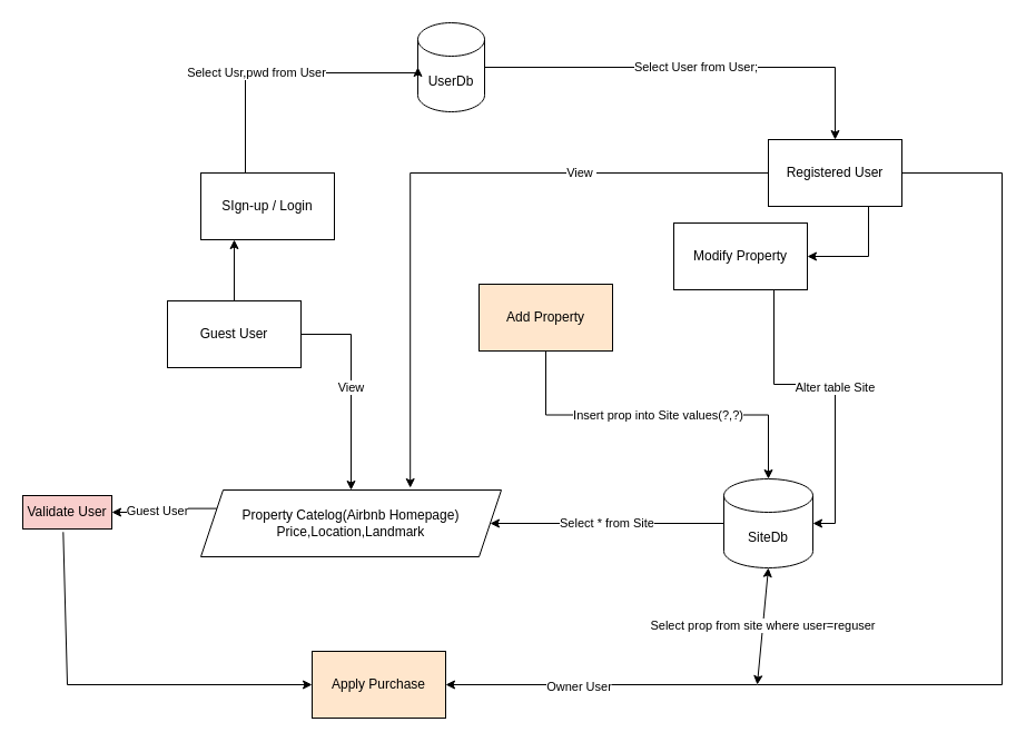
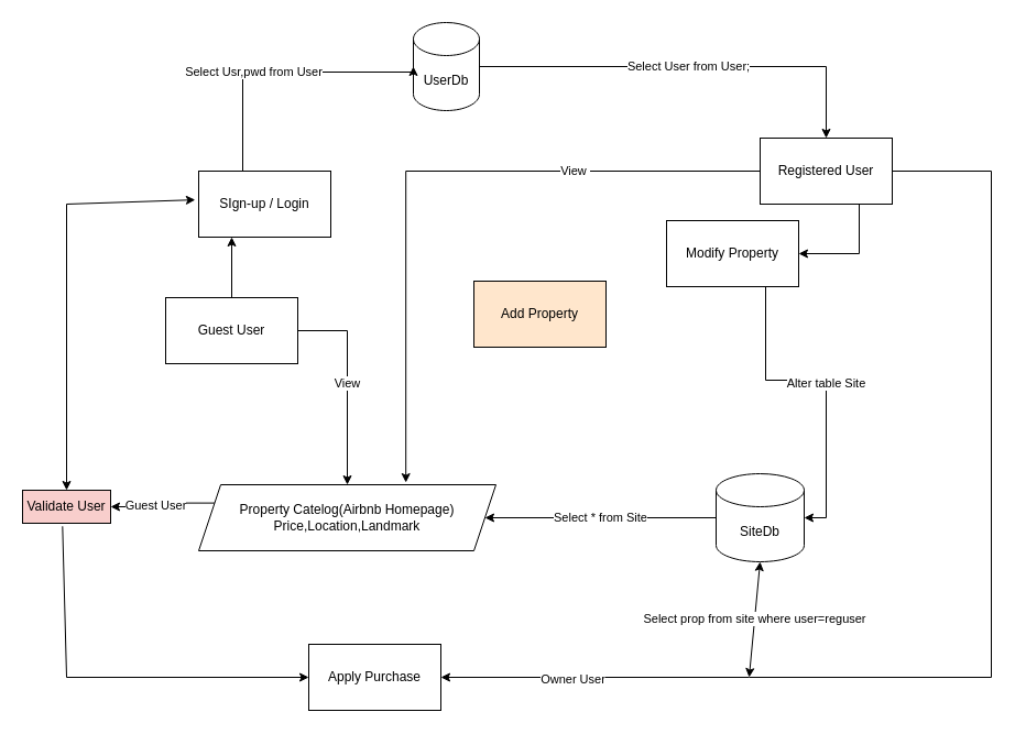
  <mxCell id="0" />
  <mxCell id="1" parent="0" />
  <mxCell id="2" value="View" style="edgeStyle=orthogonalEdgeStyle;rounded=0;orthogonalLoop=1;jettySize=auto;html=1;exitX=1;exitY=0.5;exitDx=0;exitDy=0;entryX=0.5;entryY=0;entryDx=0;entryDy=0;" edge="1" parent="1" source="4" target="7"><mxGeometry relative="1" as="geometry" /></mxCell>
  <mxCell id="3" style="edgeStyle=orthogonalEdgeStyle;rounded=0;orthogonalLoop=1;jettySize=auto;html=1;exitX=0.5;exitY=0;exitDx=0;exitDy=0;entryX=0.25;entryY=1;entryDx=0;entryDy=0;" edge="1" parent="1" source="4" target="8"><mxGeometry relative="1" as="geometry" /></mxCell>
  <mxCell id="4" value="Guest User" style="rounded=0;whiteSpace=wrap;html=1;" vertex="1" parent="1"><mxGeometry x="150" y="270" width="120" height="60" as="geometry" /></mxCell>
  <mxCell id="5" style="edgeStyle=orthogonalEdgeStyle;rounded=0;orthogonalLoop=1;jettySize=auto;html=1;exitX=0;exitY=0.25;exitDx=0;exitDy=0;entryX=1;entryY=0.5;entryDx=0;entryDy=0;" edge="1" parent="1" source="7" target="25"><mxGeometry relative="1" as="geometry" /></mxCell>
  <mxCell id="6" value="Guest User" style="edgeLabel;html=1;align=center;verticalAlign=middle;resizable=0;points=[];" vertex="1" connectable="0" parent="5"><mxGeometry x="0.144" relative="1" as="geometry"><mxPoint as="offset" /></mxGeometry></mxCell>
  <mxCell id="7" value="Property Catelog(Airbnb Homepage)&lt;div&gt;Price,Location,Landmark&lt;/div&gt;" style="shape=parallelogram;perimeter=parallelogramPerimeter;whiteSpace=wrap;html=1;fixedSize=1;" vertex="1" parent="1"><mxGeometry x="180" y="440" width="270" height="60" as="geometry" /></mxCell>
  <mxCell id="8" value="SIgn-up / Login" style="rounded=0;whiteSpace=wrap;html=1;" vertex="1" parent="1"><mxGeometry x="180" y="155" width="120" height="60" as="geometry" /></mxCell>
  <mxCell id="9" style="edgeStyle=orthogonalEdgeStyle;rounded=0;orthogonalLoop=1;jettySize=auto;html=1;exitX=0.75;exitY=1;exitDx=0;exitDy=0;entryX=1;entryY=0.5;entryDx=0;entryDy=0;" edge="1" parent="1" source="10" target="19"><mxGeometry relative="1" as="geometry" /></mxCell>
  <mxCell id="10" value="Registered User" style="rounded=0;whiteSpace=wrap;html=1;" vertex="1" parent="1"><mxGeometry x="690" y="125" width="120" height="60" as="geometry" /></mxCell>
  <mxCell id="11" value="View&amp;nbsp;" style="edgeStyle=orthogonalEdgeStyle;rounded=0;orthogonalLoop=1;jettySize=auto;html=1;exitX=0;exitY=0.5;exitDx=0;exitDy=0;entryX=0.697;entryY=-0.033;entryDx=0;entryDy=0;entryPerimeter=0;" edge="1" parent="1" source="10" target="7"><mxGeometry x="-0.446" relative="1" as="geometry"><mxPoint as="offset" /></mxGeometry></mxCell>
- <mxCell id="12" value="Insert prop into Site values(?,?)" style="edgeStyle=orthogonalEdgeStyle;rounded=0;orthogonalLoop=1;jettySize=auto;html=1;exitX=0.5;exitY=1;exitDx=0;exitDy=0;" edge="1" parent="1" source="13" target="18"><mxGeometry relative="1" as="geometry" /></mxCell>
  <mxCell id="13" value="Add Property" style="rounded=0;whiteSpace=wrap;html=1;fillColor=#ffe6cc;" vertex="1" parent="1"><mxGeometry x="430" y="255" width="120" height="60" as="geometry" /></mxCell>
  <mxCell id="14" value="Select User from User;" style="edgeStyle=orthogonalEdgeStyle;rounded=0;orthogonalLoop=1;jettySize=auto;html=1;exitX=1;exitY=0.5;exitDx=0;exitDy=0;exitPerimeter=0;entryX=0.5;entryY=0;entryDx=0;entryDy=0;" edge="1" parent="1" source="15" target="10"><mxGeometry relative="1" as="geometry" /></mxCell>
  <mxCell id="15" value="UserDb" style="shape=cylinder3;whiteSpace=wrap;html=1;boundedLbl=1;backgroundOutline=1;size=15;" vertex="1" parent="1"><mxGeometry x="375" y="20" width="60" height="80" as="geometry" /></mxCell>
  <mxCell id="16" value="Select Usr,pwd from User" style="edgeStyle=orthogonalEdgeStyle;rounded=0;orthogonalLoop=1;jettySize=auto;html=1;exitX=0.75;exitY=0;exitDx=0;exitDy=0;entryX=0;entryY=0.5;entryDx=0;entryDy=0;entryPerimeter=0;" edge="1" parent="1" source="8" target="15"><mxGeometry relative="1" as="geometry"><Array as="points"><mxPoint x="220" y="155" /><mxPoint x="220" y="65" /></Array></mxGeometry></mxCell>
  <mxCell id="17" value="Select * from Site" style="edgeStyle=orthogonalEdgeStyle;rounded=0;orthogonalLoop=1;jettySize=auto;html=1;exitX=0;exitY=0.5;exitDx=0;exitDy=0;exitPerimeter=0;" edge="1" parent="1" source="18" target="7"><mxGeometry relative="1" as="geometry" /></mxCell>
  <mxCell id="18" value="SiteDb" style="shape=cylinder3;whiteSpace=wrap;html=1;boundedLbl=1;backgroundOutline=1;size=15;" vertex="1" parent="1"><mxGeometry x="650" y="430" width="80" height="80" as="geometry" /></mxCell>
  <mxCell id="19" value="Modify Property" style="rounded=0;whiteSpace=wrap;html=1;" vertex="1" parent="1"><mxGeometry x="605" y="200" width="120" height="60" as="geometry" /></mxCell>
  <mxCell id="20" value="Alter table Site" style="edgeStyle=orthogonalEdgeStyle;rounded=0;orthogonalLoop=1;jettySize=auto;html=1;exitX=0.75;exitY=1;exitDx=0;exitDy=0;entryX=1;entryY=0.5;entryDx=0;entryDy=0;entryPerimeter=0;" edge="1" parent="1" source="19" target="18"><mxGeometry relative="1" as="geometry" /></mxCell>
  <mxCell id="21" value="" style="endArrow=none;html=1;rounded=0;entryX=1;entryY=0.5;entryDx=0;entryDy=0;" edge="1" parent="1" target="10"><mxGeometry width="50" height="50" relative="1" as="geometry"><mxPoint x="900" y="615" as="sourcePoint" /><mxPoint x="960" y="355" as="targetPoint" /><Array as="points"><mxPoint x="900" y="155" /></Array></mxGeometry></mxCell>
  <mxCell id="22" value="" style="endArrow=classic;html=1;rounded=0;" edge="1" parent="1"><mxGeometry width="50" height="50" relative="1" as="geometry"><mxPoint x="900" y="615" as="sourcePoint" /><mxPoint x="400" y="615" as="targetPoint" /><Array as="points"><mxPoint x="680" y="615" /></Array></mxGeometry></mxCell>
  <mxCell id="23" value="Owner User" style="edgeLabel;html=1;align=center;verticalAlign=middle;resizable=0;points=[];" vertex="1" connectable="0" parent="22"><mxGeometry x="0.525" y="1" relative="1" as="geometry"><mxPoint as="offset" /></mxGeometry></mxCell>
  <mxCell id="24" value="Select prop from site where user=reguser" style="endArrow=classic;startArrow=classic;html=1;rounded=0;entryX=0.5;entryY=1;entryDx=0;entryDy=0;entryPerimeter=0;" edge="1" parent="1" target="18"><mxGeometry width="50" height="50" relative="1" as="geometry"><mxPoint x="680" y="615" as="sourcePoint" /><mxPoint x="600" y="295" as="targetPoint" /><Array as="points" /></mxGeometry></mxCell>
  <mxCell id="25" value="Validate User" style="rounded=0;whiteSpace=wrap;html=1;fillColor=#f8cecc;" vertex="1" parent="1"><mxGeometry x="20" y="445" width="80" height="30" as="geometry" /></mxCell>
- <mxCell id="26" value="Apply Purchase" style="rounded=0;whiteSpace=wrap;html=1;fillColor=#ffe6cc;" vertex="1" parent="1"><mxGeometry x="280" y="585" width="120" height="60" as="geometry" /></mxCell>
+ <mxCell id="26" value="Apply Purchase" style="rounded=0;whiteSpace=wrap;html=1;" vertex="1" parent="1"><mxGeometry x="280" y="585" width="120" height="60" as="geometry" /></mxCell>
  <mxCell id="27" value="" style="endArrow=classic;html=1;rounded=0;entryX=0;entryY=0.5;entryDx=0;entryDy=0;exitX=0.454;exitY=1.093;exitDx=0;exitDy=0;exitPerimeter=0;" edge="1" parent="1" source="25" target="26"><mxGeometry width="50" height="50" relative="1" as="geometry"><mxPoint x="320" y="525" as="sourcePoint" /><mxPoint x="370" y="475" as="targetPoint" /><Array as="points"><mxPoint x="60" y="615" /></Array></mxGeometry></mxCell>
+ <mxCell id="28" value="" style="endArrow=classic;startArrow=classic;html=1;rounded=0;entryX=-0.026;entryY=0.435;entryDx=0;entryDy=0;entryPerimeter=0;exitX=0.5;exitY=0;exitDx=0;exitDy=0;" edge="1" parent="1" source="25" target="8"><mxGeometry width="50" height="50" relative="1" as="geometry"><mxPoint x="320" y="385" as="sourcePoint" /><mxPoint x="370" y="335" as="targetPoint" /><Array as="points"><mxPoint x="60" y="185" /></Array></mxGeometry></mxCell>
